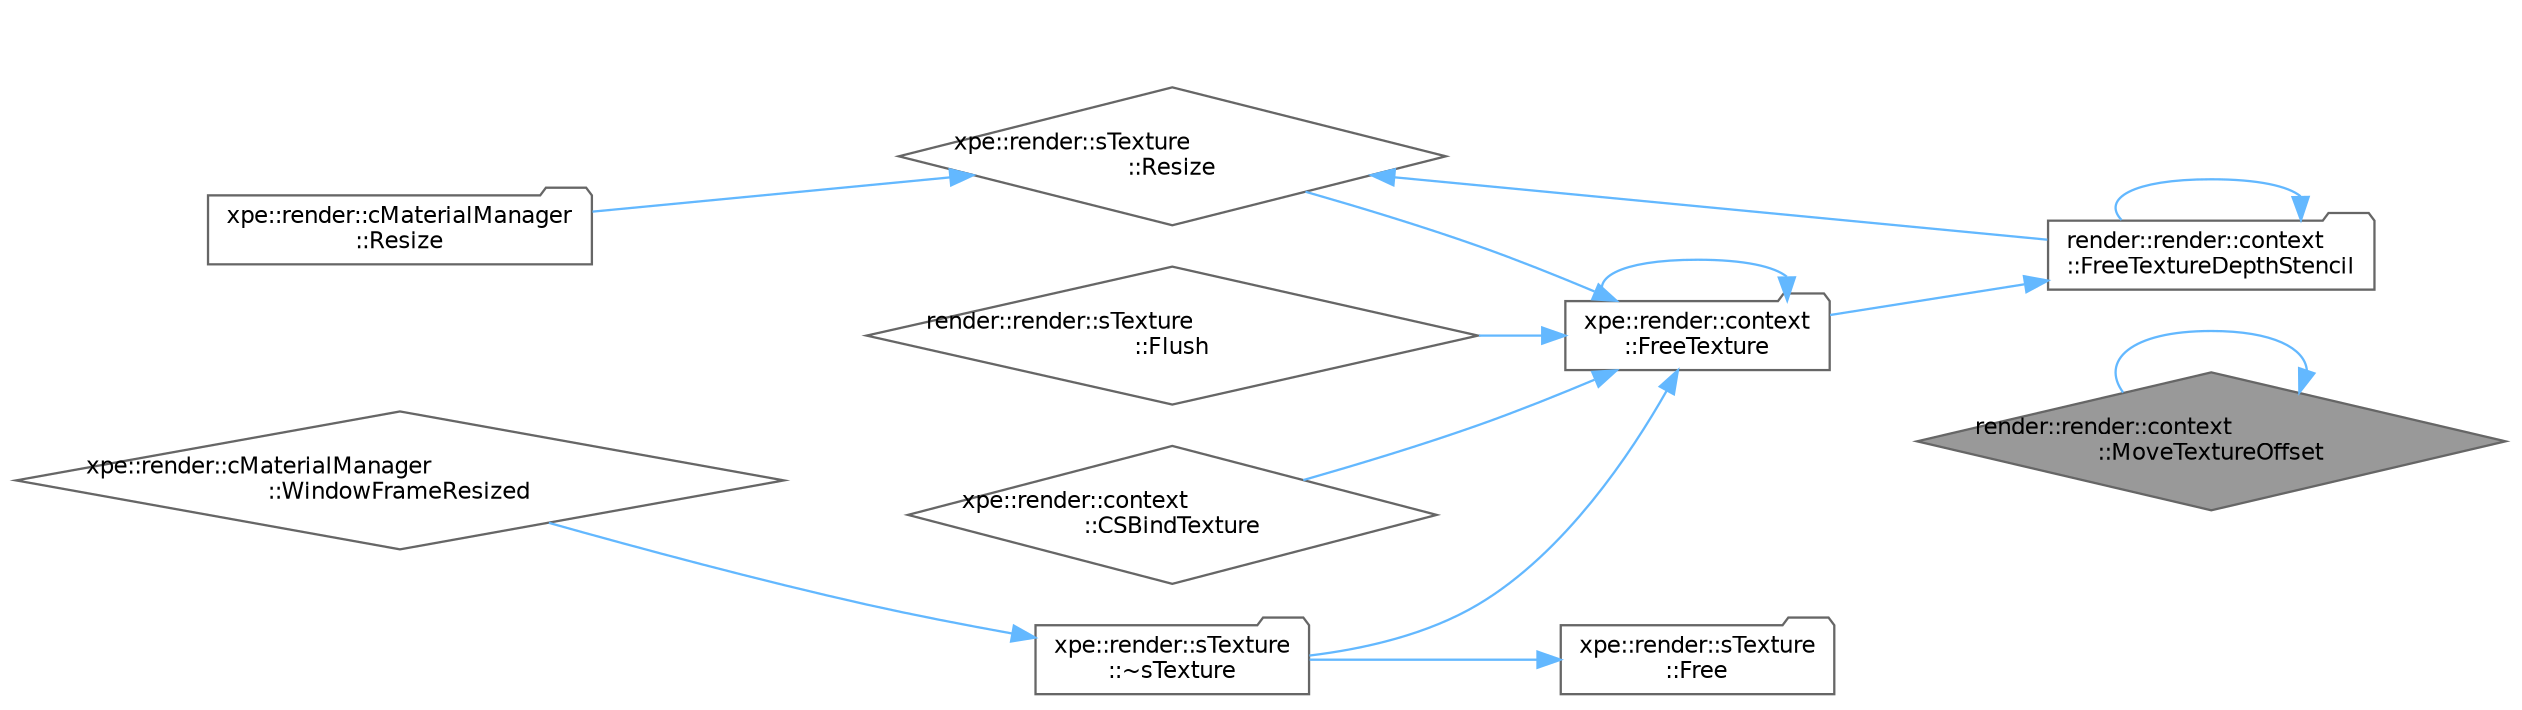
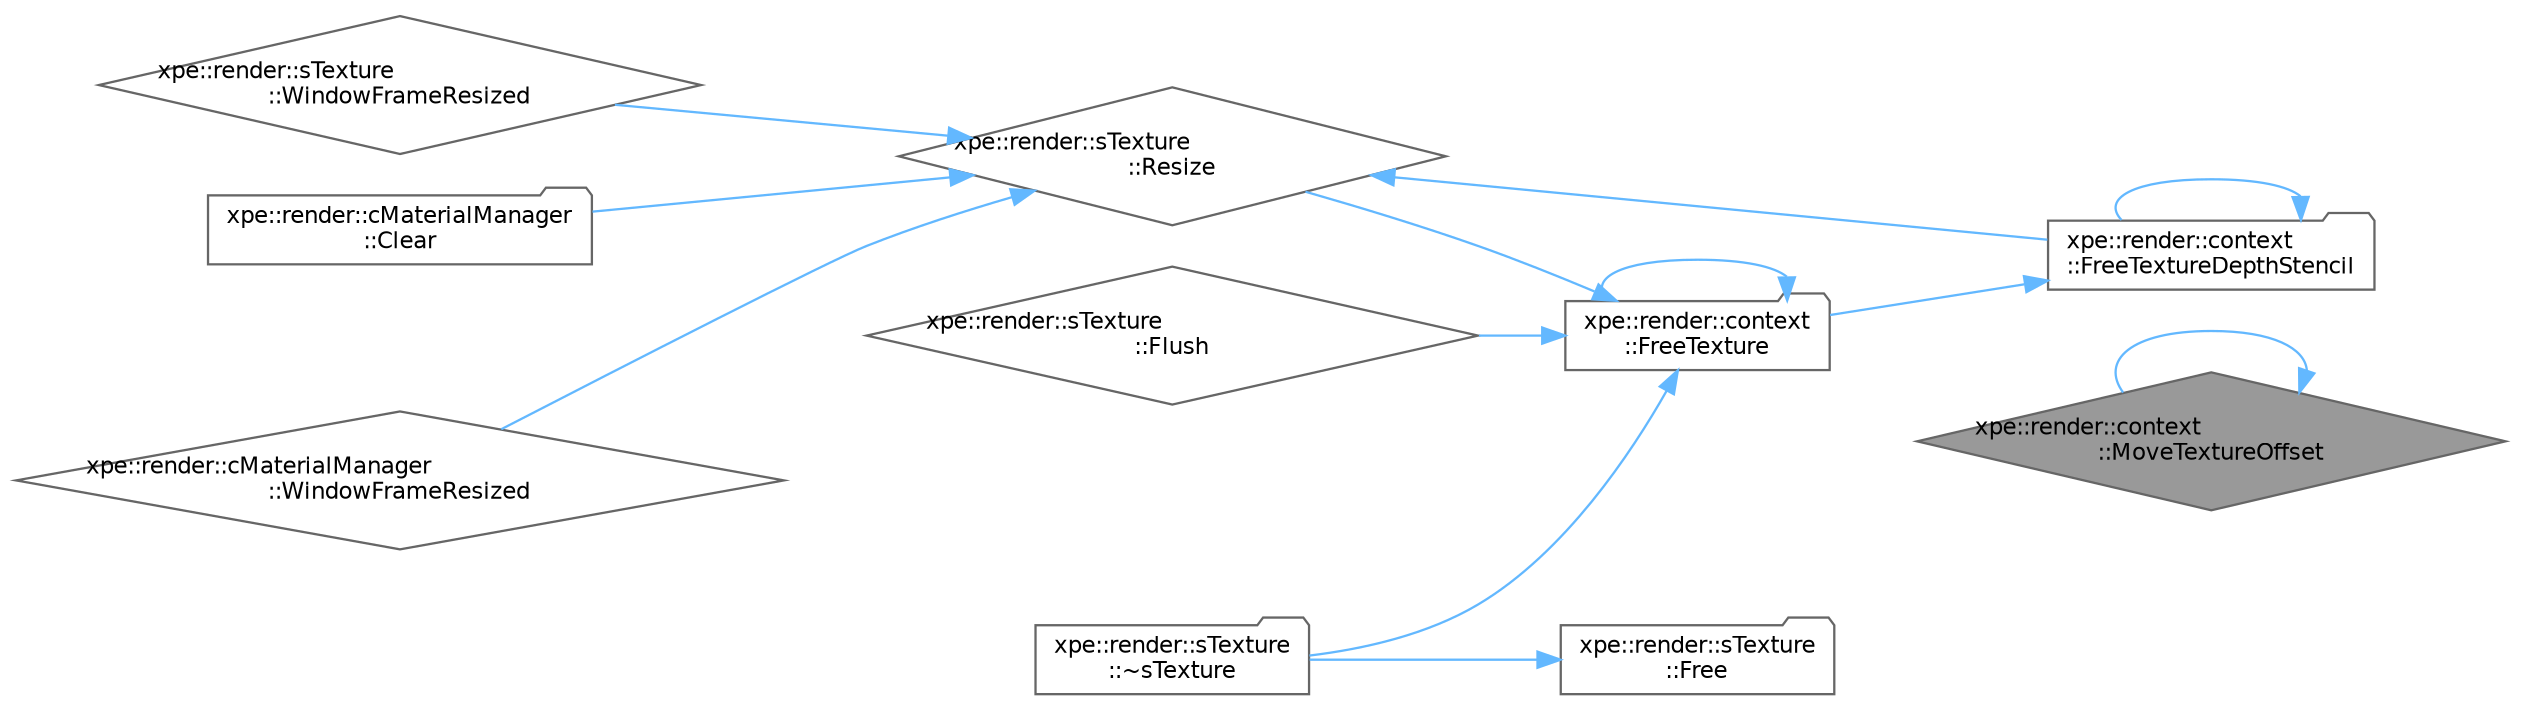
  digraph {
    rankdir=RL
    node [color=grey40 fillcolor=white fontname=Helvetica fontsize=10 shape=diamond style=filled]
    edge [color=steelblue1 dir=back fontname=Helvetica fontsize=10 labelfontname=Helvetica labelfontsize=10 style=solid]
-   n1 [color=gray40 fillcolor=grey60 fontcolor=black height=0.2 label="render::render::context\l::MoveTextureOffset" width=0.4]
-   n2 [height=0.2 label="render::render::context\l::FreeTextureDepthStencil" shape=folder width=0.4]
+   n1 [color=gray40 fillcolor=grey60 fontcolor=black height=0.2 label="xpe::render::context\l::MoveTextureOffset" width=0.4]
+   n2 [height=0.2 label="xpe::render::context\l::FreeTextureDepthStencil" shape=folder width=0.4]
    n3 [height=0.2 label="xpe::render::context\l::FreeTexture" shape=folder width=0.4]
-   n4 [height=0.2 label="xpe::render::context\l::CSBindTexture" width=0.4]
-   n5 [height=0.2 label="render::render::sTexture\l::Flush" width=0.4]
+   n5 [height=0.2 label="xpe::render::sTexture\l::Flush" width=0.4]
    n6 [height=0.2 label="xpe::render::sTexture\l::Resize" width=0.4]
    n7 [height=0.2 label="xpe::render::sTexture\l::~sTexture" shape=folder width=0.4]
    n8 [height=0.2 label="xpe::render::sTexture\l::Free" shape=folder width=0.4]
-   n9 [height=0.2 label="xpe::render::cMaterialManager\l::Resize" shape=folder width=0.4]
+   n9 [height=0.2 label="xpe::render::cMaterialManager\l::Clear" shape=folder width=0.4]
    n10 [height=0.2 label="xpe::render::cMaterialManager\l::WindowFrameResized" width=0.4]
+   n11 [height=0.2 label="xpe::render::sTexture\l::WindowFrameResized" width=0.4]
    n1 -> n1
    n2 -> n2
    n2 -> n3
    n3 -> n3
-   n3 -> n4
    n3 -> n5
    n3 -> n6
    n3 -> n7
    n6 -> n2
    n6 -> n9
-   n7 -> n10
+   n6 -> n10
+   n6 -> n11
    n8 -> n7
  }
